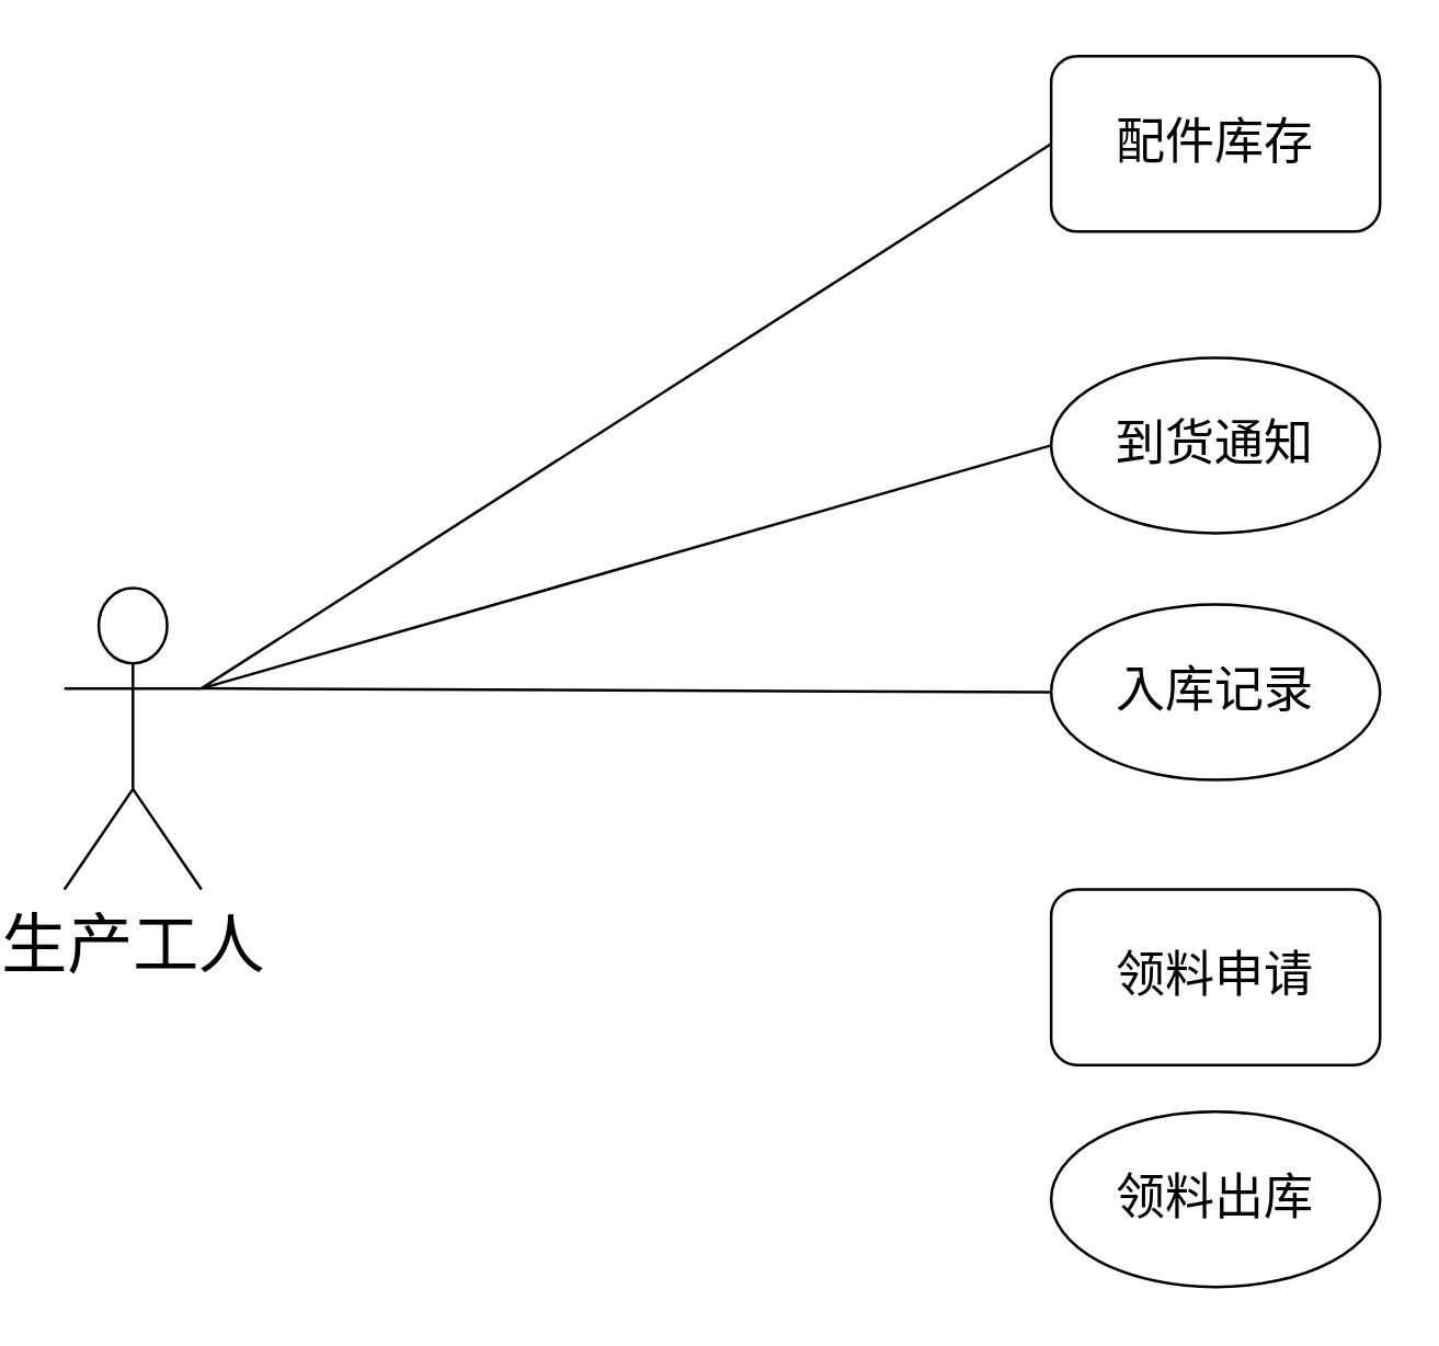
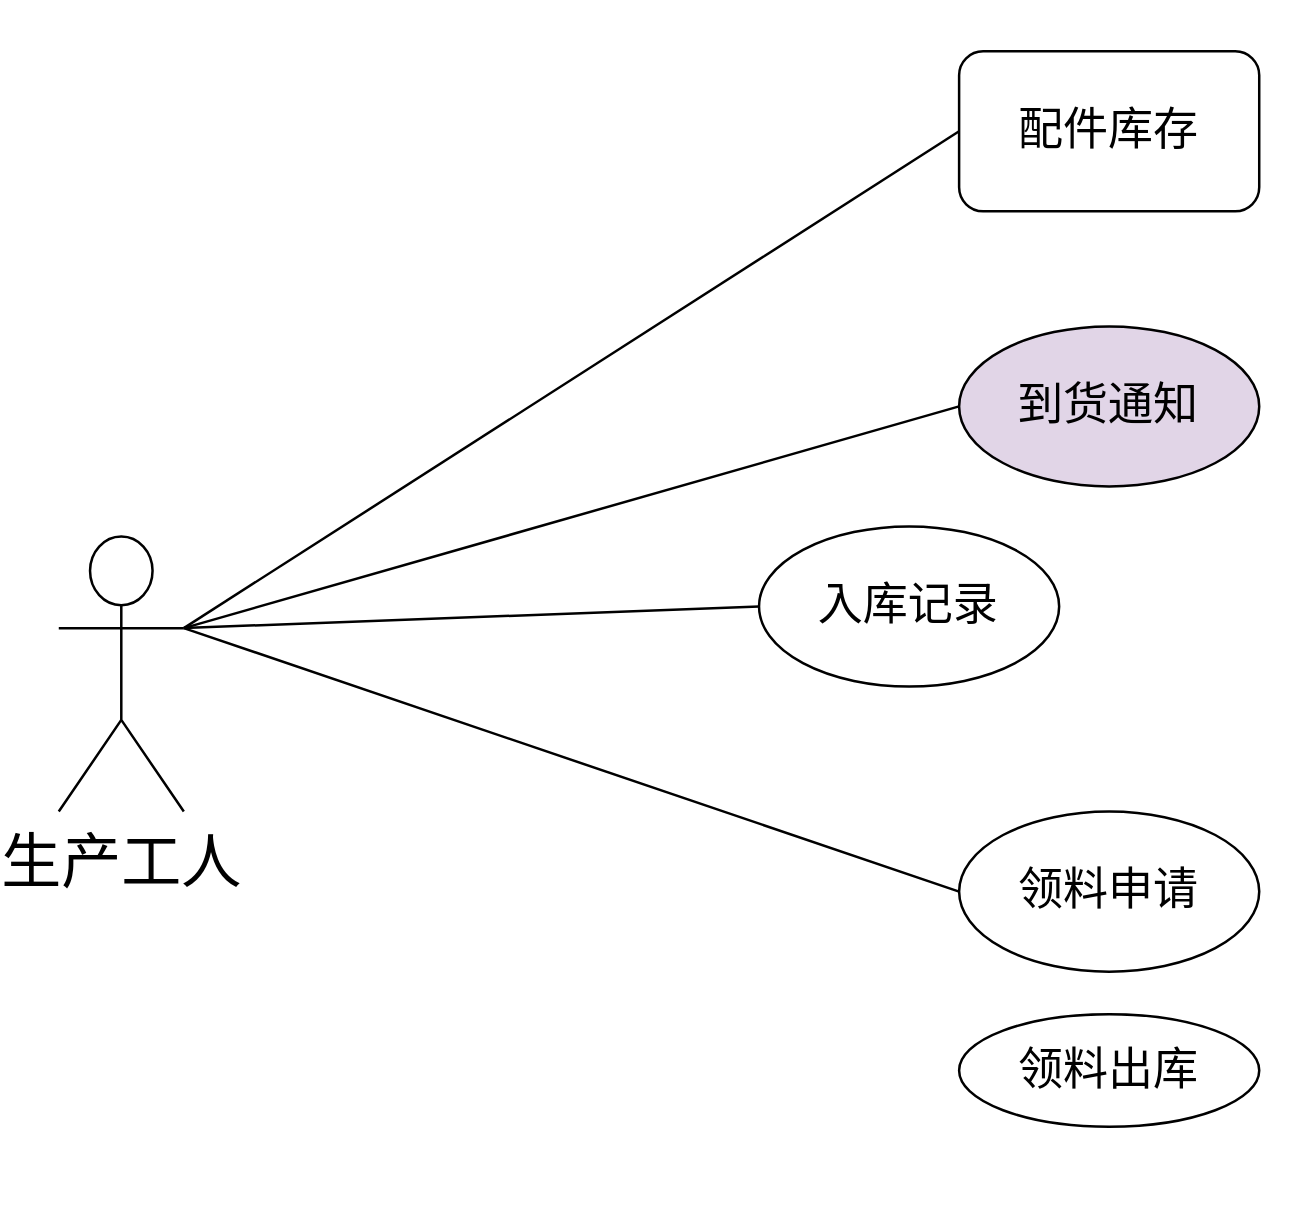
  <mxCell id="0" />
  <mxCell id="1" parent="0" />
  <mxCell id="2" value="&lt;span style=&quot;font-size: 24px;&quot;&gt;生产工人&lt;/span&gt;" style="shape=umlActor;verticalLabelPosition=bottom;verticalAlign=top;html=1;outlineConnect=0;" vertex="1" parent="1"><mxGeometry x="20" y="214" width="50" height="110" as="geometry" /></mxCell>
  <mxCell id="3" value="&lt;font style=&quot;font-size: 18px;&quot;&gt;配件库存&lt;/font&gt;" style="whiteSpace=wrap;html=1;rounded=1;" vertex="1" parent="1"><mxGeometry x="380" y="20" width="120" height="64" as="geometry" /></mxCell>
- <mxCell id="4" value="&lt;font style=&quot;font-size: 18px;&quot;&gt;到货通知&lt;/font&gt;" style="ellipse;whiteSpace=wrap;html=1;" vertex="1" parent="1"><mxGeometry x="380" y="130" width="120" height="64" as="geometry" /></mxCell>
- <mxCell id="5" value="&lt;font style=&quot;font-size: 18px;&quot;&gt;入库记录&lt;/font&gt;" style="ellipse;whiteSpace=wrap;html=1;" vertex="1" parent="1"><mxGeometry x="380" y="220" width="120" height="64" as="geometry" /></mxCell>
- <mxCell id="6" value="&lt;font style=&quot;font-size: 18px;&quot;&gt;领料申请&lt;/font&gt;" style="whiteSpace=wrap;html=1;rounded=1;" vertex="1" parent="1"><mxGeometry x="380" y="324" width="120" height="64" as="geometry" /></mxCell>
- <mxCell id="7" value="&lt;font style=&quot;font-size: 18px;&quot;&gt;领料出库&lt;/font&gt;" style="ellipse;whiteSpace=wrap;html=1;" vertex="1" parent="1"><mxGeometry x="380" y="405" width="120" height="64" as="geometry" /></mxCell>
+ <mxCell id="4" value="&lt;font style=&quot;font-size: 18px;&quot;&gt;到货通知&lt;/font&gt;" style="ellipse;whiteSpace=wrap;html=1;fillColor=#e1d5e7;" vertex="1" parent="1"><mxGeometry x="380" y="130" width="120" height="64" as="geometry" /></mxCell>
+ <mxCell id="5" value="&lt;font style=&quot;font-size: 18px;&quot;&gt;入库记录&lt;/font&gt;" style="ellipse;whiteSpace=wrap;html=1;" vertex="1" parent="1"><mxGeometry x="300" y="210" width="120" height="64" as="geometry" /></mxCell>
+ <mxCell id="6" value="&lt;font style=&quot;font-size: 18px;&quot;&gt;领料申请&lt;/font&gt;" style="ellipse;whiteSpace=wrap;html=1;" vertex="1" parent="1"><mxGeometry x="380" y="324" width="120" height="64" as="geometry" /></mxCell>
+ <mxCell id="7" value="&lt;font style=&quot;font-size: 18px;&quot;&gt;领料出库&lt;/font&gt;" style="ellipse;whiteSpace=wrap;html=1;" vertex="1" parent="1"><mxGeometry x="380" y="405" width="120" height="45" as="geometry" /></mxCell>
  <mxCell id="8" value="" style="endArrow=none;html=1;rounded=0;exitX=1;exitY=0.333;exitDx=0;exitDy=0;exitPerimeter=0;entryX=0;entryY=0.5;entryDx=0;entryDy=0;" edge="1" parent="1" source="2" target="3"><mxGeometry width="50" height="50" relative="1" as="geometry"><mxPoint x="80" y="261" as="sourcePoint" /><mxPoint x="350" y="176" as="targetPoint" /></mxGeometry></mxCell>
  <mxCell id="9" value="" style="endArrow=none;html=1;rounded=0;exitX=1;exitY=0.333;exitDx=0;exitDy=0;exitPerimeter=0;entryX=0;entryY=0.5;entryDx=0;entryDy=0;" edge="1" parent="1" source="2" target="4"><mxGeometry width="50" height="50" relative="1" as="geometry"><mxPoint x="80" y="261" as="sourcePoint" /><mxPoint x="350" y="339" as="targetPoint" /></mxGeometry></mxCell>
  <mxCell id="10" value="" style="endArrow=none;html=1;rounded=0;entryX=0;entryY=0.5;entryDx=0;entryDy=0;exitX=1;exitY=0.333;exitDx=0;exitDy=0;exitPerimeter=0;" edge="1" parent="1" source="2" target="5"><mxGeometry width="50" height="50" relative="1" as="geometry"><mxPoint x="80" y="270" as="sourcePoint" /><mxPoint x="350" y="422" as="targetPoint" /></mxGeometry></mxCell>
+ <mxCell id="11" value="" style="endArrow=none;html=1;rounded=0;entryX=0;entryY=0.5;entryDx=0;entryDy=0;exitX=1;exitY=0.333;exitDx=0;exitDy=0;exitPerimeter=0;" edge="1" parent="1" source="2" target="6"><mxGeometry width="50" height="50" relative="1" as="geometry"><mxPoint x="80" y="261" as="sourcePoint" /><mxPoint x="350" y="502" as="targetPoint" /></mxGeometry></mxCell>
